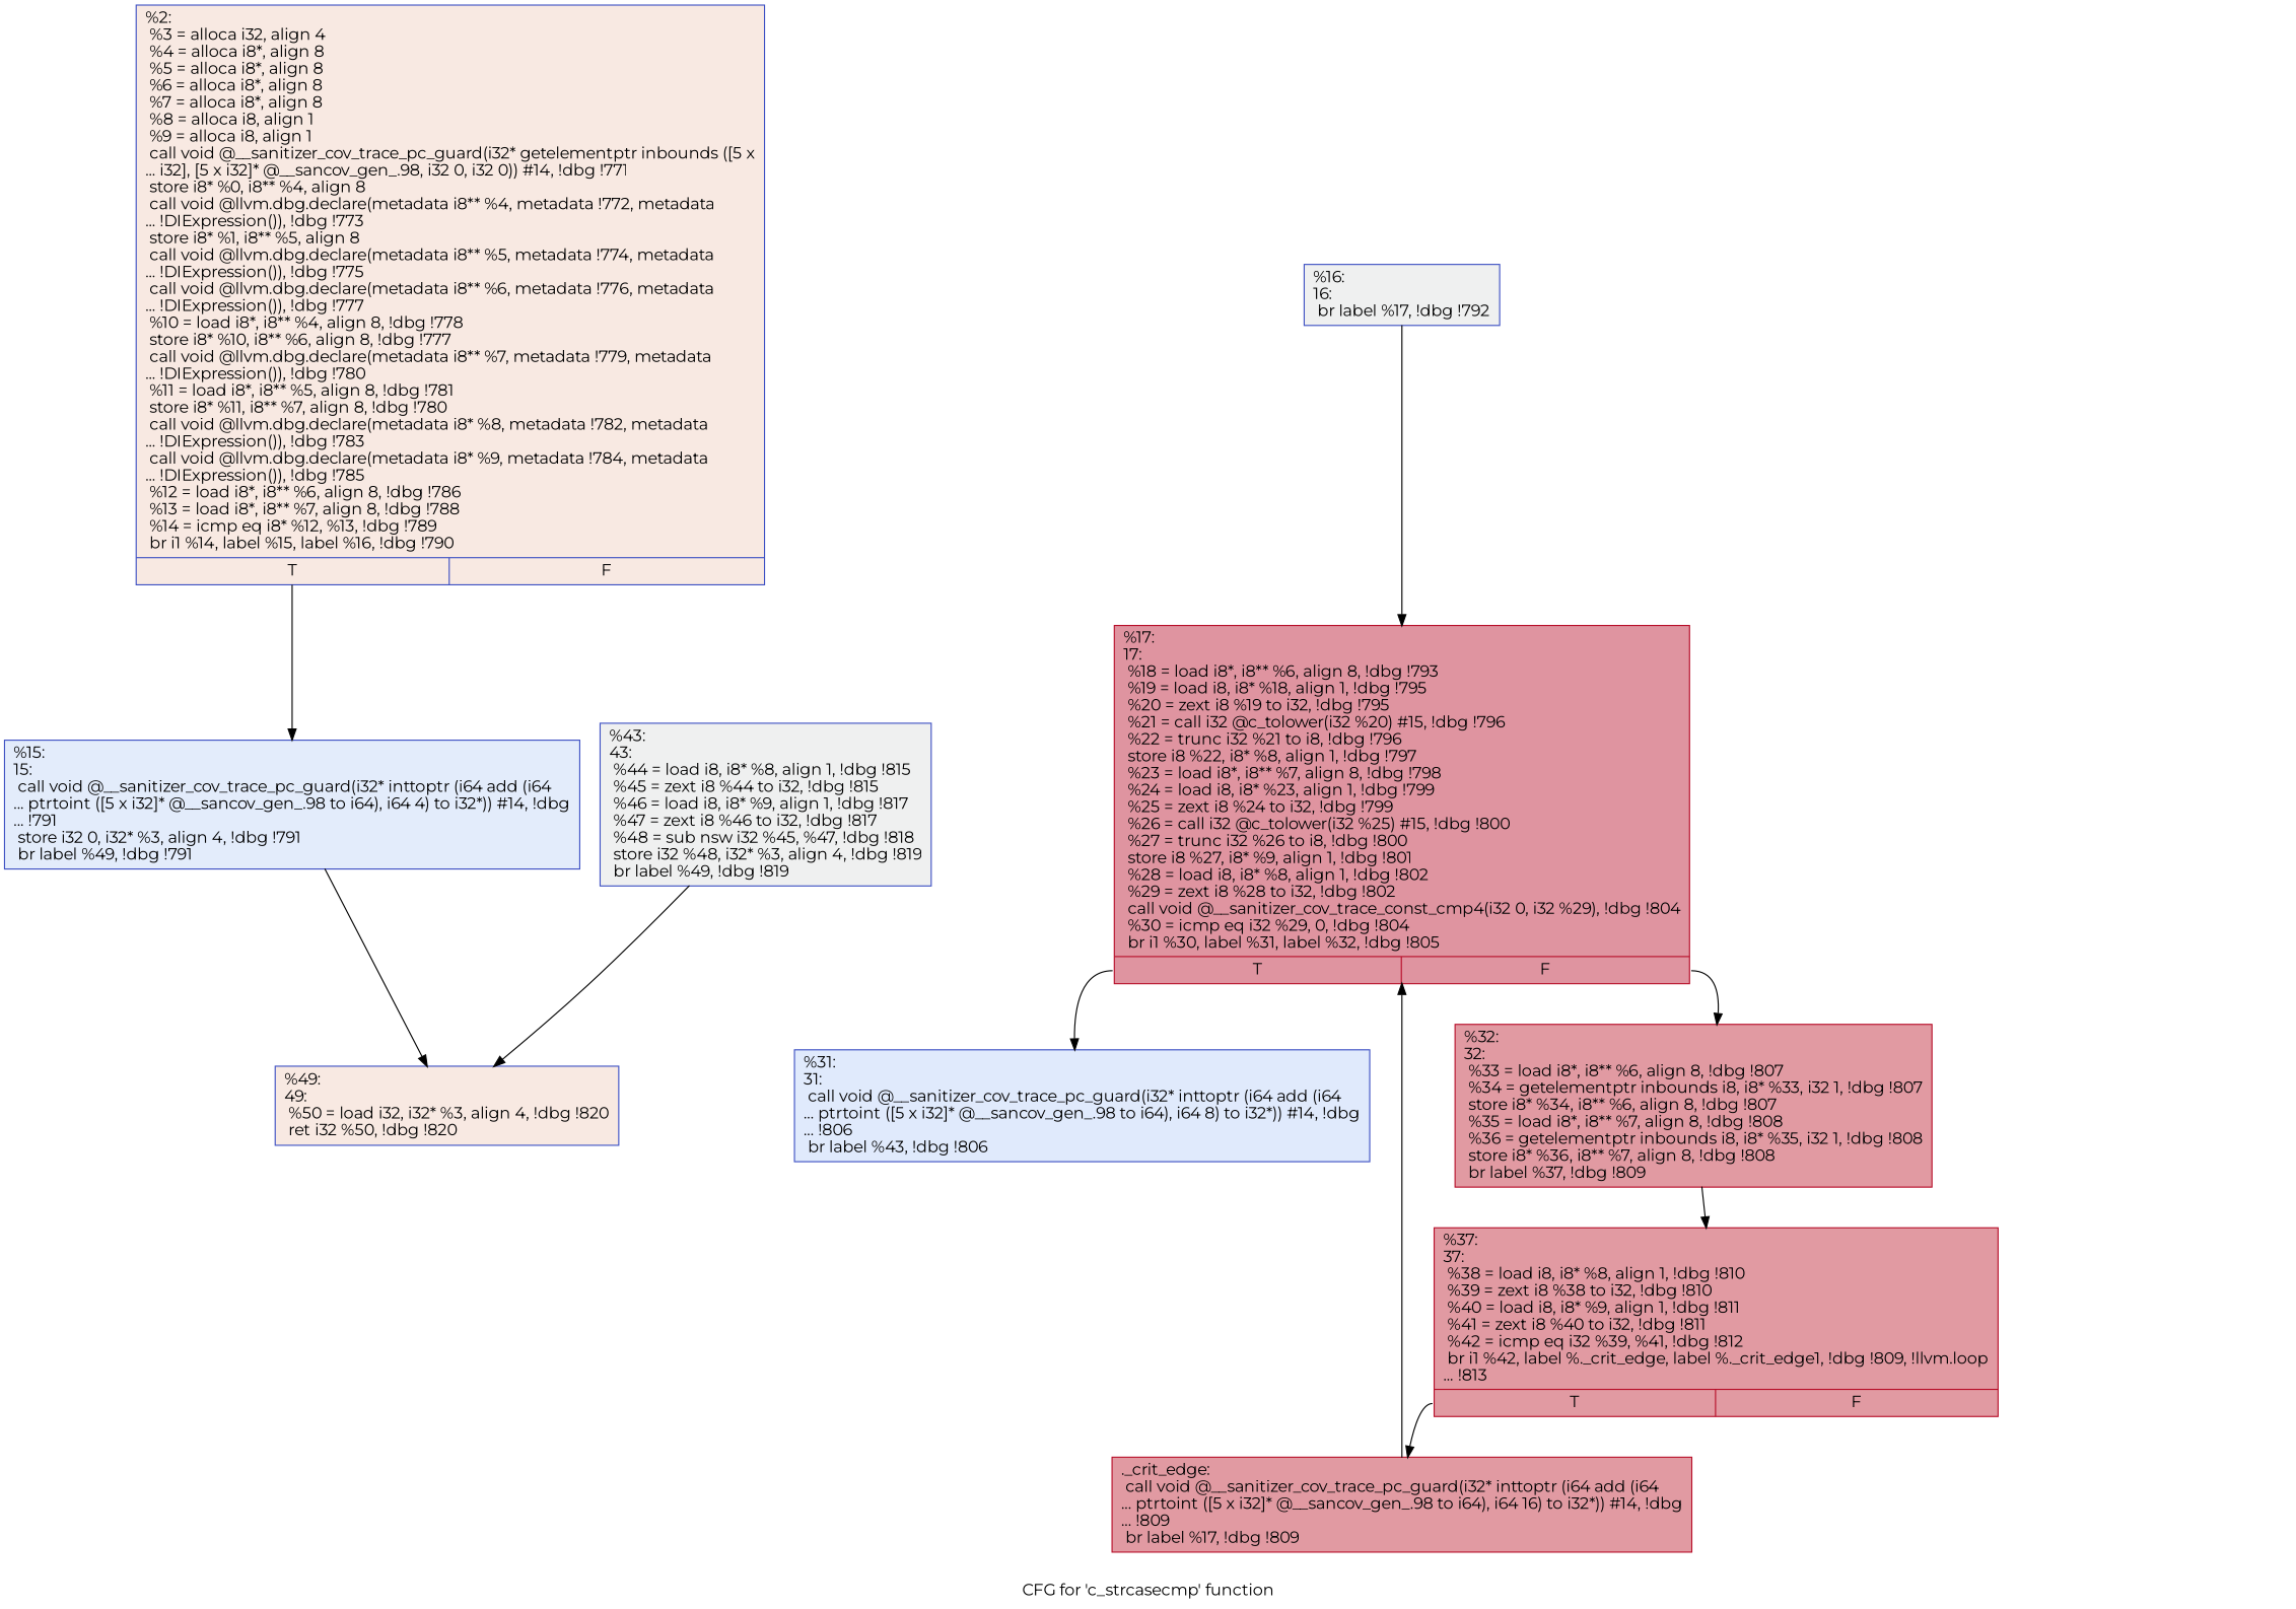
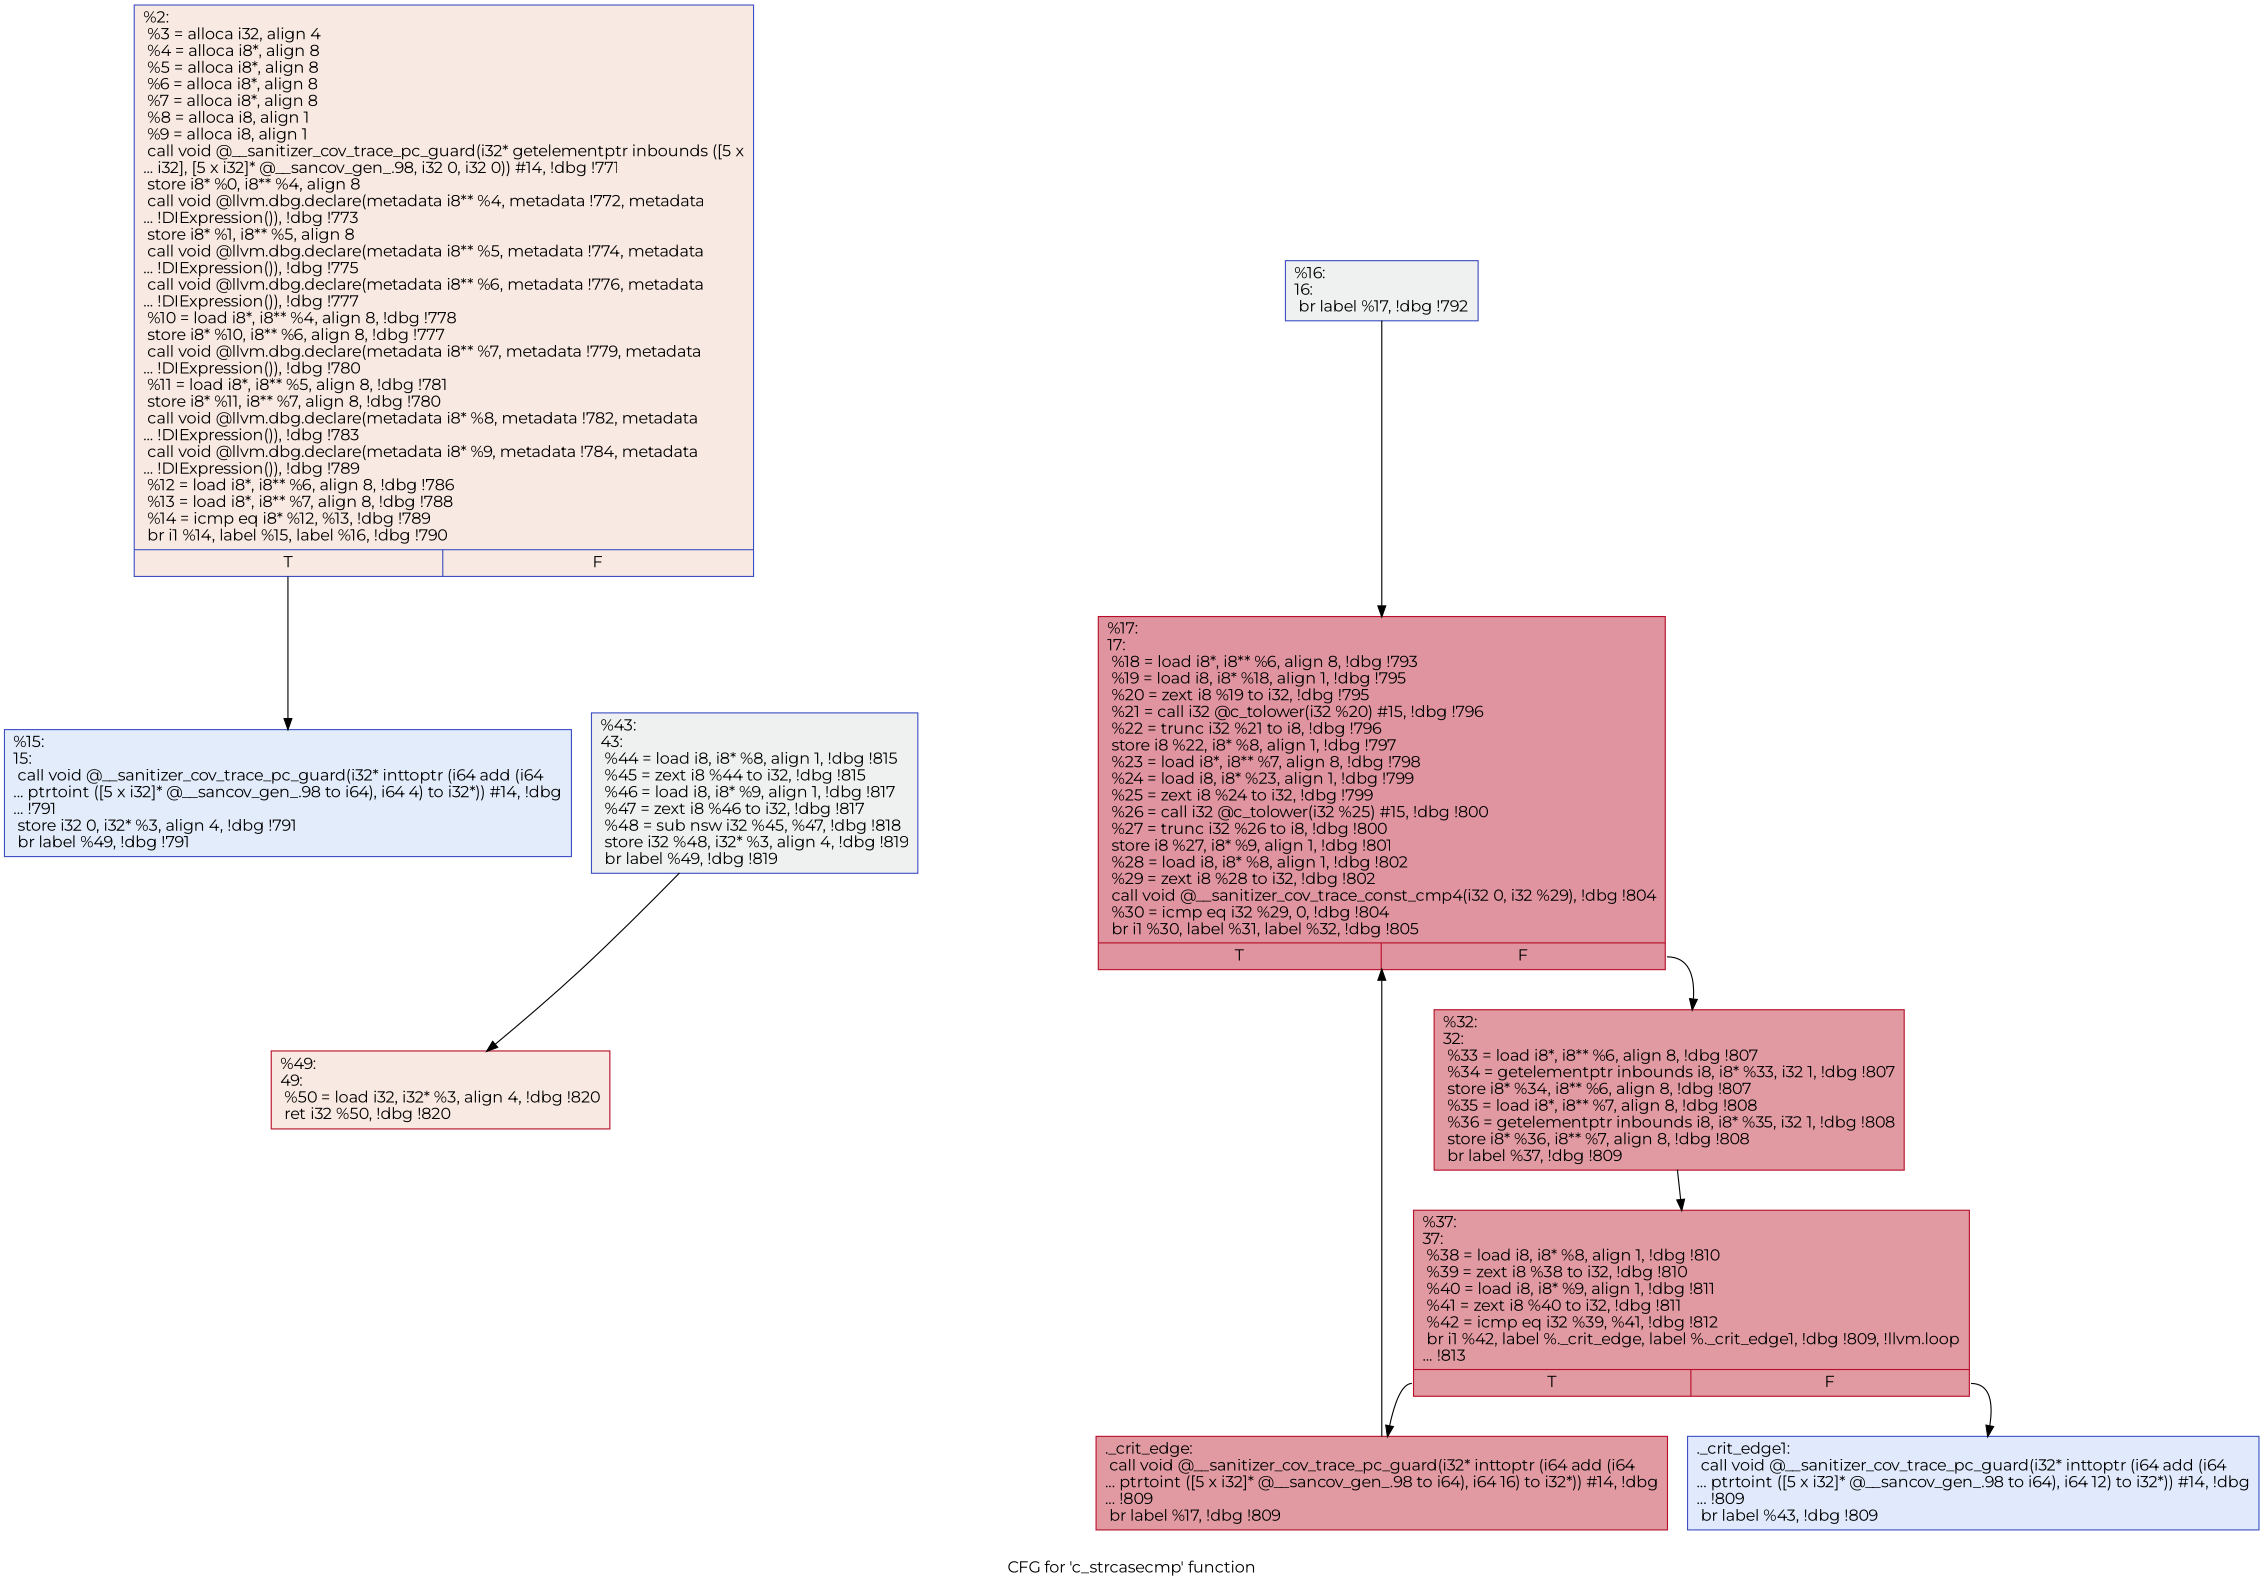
  digraph {
    fontname=Montserrat
    label="CFG for 'c_strcasecmp' function"
    node [color="#3d50c3ff" fillcolor="#bb1b2c70" fontname=Montserrat shape=record style=filled]
    edge [fontname=Montserrat]
-   n1 [fillcolor="#efcebd70" label="{%2:\l  %3 = alloca i32, align 4\l  %4 = alloca i8*, align 8\l  %5 = alloca i8*, align 8\l  %6 = alloca i8*, align 8\l  %7 = alloca i8*, align 8\l  %8 = alloca i8, align 1\l  %9 = alloca i8, align 1\l  call void @__sanitizer_cov_trace_pc_guard(i32* getelementptr inbounds ([5 x\l... i32], [5 x i32]* @__sancov_gen_.98, i32 0, i32 0)) #14, !dbg !771\l  store i8* %0, i8** %4, align 8\l  call void @llvm.dbg.declare(metadata i8** %4, metadata !772, metadata\l... !DIExpression()), !dbg !773\l  store i8* %1, i8** %5, align 8\l  call void @llvm.dbg.declare(metadata i8** %5, metadata !774, metadata\l... !DIExpression()), !dbg !775\l  call void @llvm.dbg.declare(metadata i8** %6, metadata !776, metadata\l... !DIExpression()), !dbg !777\l  %10 = load i8*, i8** %4, align 8, !dbg !778\l  store i8* %10, i8** %6, align 8, !dbg !777\l  call void @llvm.dbg.declare(metadata i8** %7, metadata !779, metadata\l... !DIExpression()), !dbg !780\l  %11 = load i8*, i8** %5, align 8, !dbg !781\l  store i8* %11, i8** %7, align 8, !dbg !780\l  call void @llvm.dbg.declare(metadata i8* %8, metadata !782, metadata\l... !DIExpression()), !dbg !783\l  call void @llvm.dbg.declare(metadata i8* %9, metadata !784, metadata\l... !DIExpression()), !dbg !785\l  %12 = load i8*, i8** %6, align 8, !dbg !786\l  %13 = load i8*, i8** %7, align 8, !dbg !788\l  %14 = icmp eq i8* %12, %13, !dbg !789\l  br i1 %14, label %15, label %16, !dbg !790\l|{<s0>T|<s1>F}}"]
+   n1 [fillcolor="#efcebd70" label="{%2:\l  %3 = alloca i32, align 4\l  %4 = alloca i8*, align 8\l  %5 = alloca i8*, align 8\l  %6 = alloca i8*, align 8\l  %7 = alloca i8*, align 8\l  %8 = alloca i8, align 1\l  %9 = alloca i8, align 1\l  call void @__sanitizer_cov_trace_pc_guard(i32* getelementptr inbounds ([5 x\l... i32], [5 x i32]* @__sancov_gen_.98, i32 0, i32 0)) #14, !dbg !771\l  store i8* %0, i8** %4, align 8\l  call void @llvm.dbg.declare(metadata i8** %4, metadata !772, metadata\l... !DIExpression()), !dbg !773\l  store i8* %1, i8** %5, align 8\l  call void @llvm.dbg.declare(metadata i8** %5, metadata !774, metadata\l... !DIExpression()), !dbg !775\l  call void @llvm.dbg.declare(metadata i8** %6, metadata !776, metadata\l... !DIExpression()), !dbg !777\l  %10 = load i8*, i8** %4, align 8, !dbg !778\l  store i8* %10, i8** %6, align 8, !dbg !777\l  call void @llvm.dbg.declare(metadata i8** %7, metadata !779, metadata\l... !DIExpression()), !dbg !780\l  %11 = load i8*, i8** %5, align 8, !dbg !781\l  store i8* %11, i8** %7, align 8, !dbg !780\l  call void @llvm.dbg.declare(metadata i8* %8, metadata !782, metadata\l... !DIExpression()), !dbg !783\l  call void @llvm.dbg.declare(metadata i8* %9, metadata !784, metadata\l... !DIExpression()), !dbg !789\l  %12 = load i8*, i8** %6, align 8, !dbg !786\l  %13 = load i8*, i8** %7, align 8, !dbg !788\l  %14 = icmp eq i8* %12, %13, !dbg !789\l  br i1 %14, label %15, label %16, !dbg !790\l|{<s0>T|<s1>F}}"]
    n2 [fillcolor="#bfd3f670" label="{%15:\l15:                                               \l  call void @__sanitizer_cov_trace_pc_guard(i32* inttoptr (i64 add (i64\l... ptrtoint ([5 x i32]* @__sancov_gen_.98 to i64), i64 4) to i32*)) #14, !dbg\l... !791\l  store i32 0, i32* %3, align 4, !dbg !791\l  br label %49, !dbg !791\l}"]
-   n3 [fillcolor="#efcebd70" label="{%49:\l49:                                               \l  %50 = load i32, i32* %3, align 4, !dbg !820\l  ret i32 %50, !dbg !820\l}"]
+   n3 [color="#b70d28ff" fillcolor="#efcebd70" label="{%49:\l49:                                               \l  %50 = load i32, i32* %3, align 4, !dbg !820\l  ret i32 %50, !dbg !820\l}"]
    n4 [fillcolor="#dbdcde70" label="{%16:\l16:                                               \l  br label %17, !dbg !792\l}"]
    n5 [color="#b70d28ff" fillcolor="#b70d2870" label="{%17:\l17:                                               \l  %18 = load i8*, i8** %6, align 8, !dbg !793\l  %19 = load i8, i8* %18, align 1, !dbg !795\l  %20 = zext i8 %19 to i32, !dbg !795\l  %21 = call i32 @c_tolower(i32 %20) #15, !dbg !796\l  %22 = trunc i32 %21 to i8, !dbg !796\l  store i8 %22, i8* %8, align 1, !dbg !797\l  %23 = load i8*, i8** %7, align 8, !dbg !798\l  %24 = load i8, i8* %23, align 1, !dbg !799\l  %25 = zext i8 %24 to i32, !dbg !799\l  %26 = call i32 @c_tolower(i32 %25) #15, !dbg !800\l  %27 = trunc i32 %26 to i8, !dbg !800\l  store i8 %27, i8* %9, align 1, !dbg !801\l  %28 = load i8, i8* %8, align 1, !dbg !802\l  %29 = zext i8 %28 to i32, !dbg !802\l  call void @__sanitizer_cov_trace_const_cmp4(i32 0, i32 %29), !dbg !804\l  %30 = icmp eq i32 %29, 0, !dbg !804\l  br i1 %30, label %31, label %32, !dbg !805\l|{<s0>T|<s1>F}}"]
-   n6 [fillcolor="#b9d0f970" label="{%31:\l31:                                               \l  call void @__sanitizer_cov_trace_pc_guard(i32* inttoptr (i64 add (i64\l... ptrtoint ([5 x i32]* @__sancov_gen_.98 to i64), i64 8) to i32*)) #14, !dbg\l... !806\l  br label %43, !dbg !806\l}"]
    n7 [color="#b70d28ff" label="{%32:\l32:                                               \l  %33 = load i8*, i8** %6, align 8, !dbg !807\l  %34 = getelementptr inbounds i8, i8* %33, i32 1, !dbg !807\l  store i8* %34, i8** %6, align 8, !dbg !807\l  %35 = load i8*, i8** %7, align 8, !dbg !808\l  %36 = getelementptr inbounds i8, i8* %35, i32 1, !dbg !808\l  store i8* %36, i8** %7, align 8, !dbg !808\l  br label %37, !dbg !809\l}"]
    n8 [color="#b70d28ff" label="{%37:\l37:                                               \l  %38 = load i8, i8* %8, align 1, !dbg !810\l  %39 = zext i8 %38 to i32, !dbg !810\l  %40 = load i8, i8* %9, align 1, !dbg !811\l  %41 = zext i8 %40 to i32, !dbg !811\l  %42 = icmp eq i32 %39, %41, !dbg !812\l  br i1 %42, label %._crit_edge, label %._crit_edge1, !dbg !809, !llvm.loop\l... !813\l|{<s0>T|<s1>F}}"]
    n9 [fillcolor="#dbdcde70" label="{%43:\l43:                                               \l  %44 = load i8, i8* %8, align 1, !dbg !815\l  %45 = zext i8 %44 to i32, !dbg !815\l  %46 = load i8, i8* %9, align 1, !dbg !817\l  %47 = zext i8 %46 to i32, !dbg !817\l  %48 = sub nsw i32 %45, %47, !dbg !818\l  store i32 %48, i32* %3, align 4, !dbg !819\l  br label %49, !dbg !819\l}"]
    n10 [color="#b70d28ff" label="{._crit_edge:                                      \l  call void @__sanitizer_cov_trace_pc_guard(i32* inttoptr (i64 add (i64\l... ptrtoint ([5 x i32]* @__sancov_gen_.98 to i64), i64 16) to i32*)) #14, !dbg\l... !809\l  br label %17, !dbg !809\l}"]
+   n11 [fillcolor="#b9d0f970" label="{._crit_edge1:                                     \l  call void @__sanitizer_cov_trace_pc_guard(i32* inttoptr (i64 add (i64\l... ptrtoint ([5 x i32]* @__sancov_gen_.98 to i64), i64 12) to i32*)) #14, !dbg\l... !809\l  br label %43, !dbg !809\l}"]
    n1 -> n2 [tailport=s0]
-   n2 -> n3
    n4 -> n5
-   n5 -> n6 [tailport=s0]
    n5 -> n7 [tailport=s1]
    n7 -> n8
    n8 -> n10 [tailport=s0]
+   n8 -> n11 [tailport=s1]
    n9 -> n3
    n10 -> n5
  }
